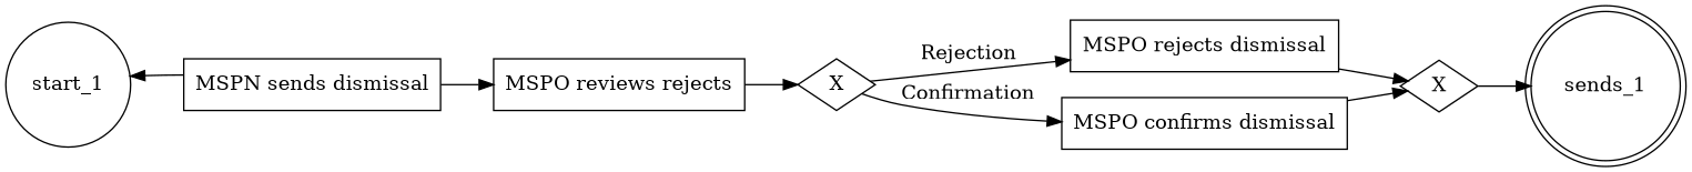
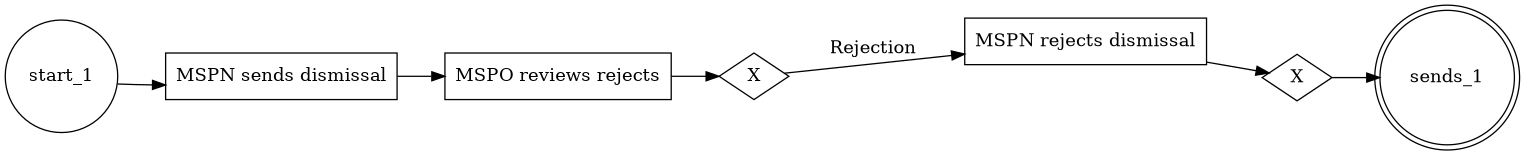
  digraph {
    rankdir=LR
    node [shape=rectangle]
    start_1 [shape=circle]
    "MSPN sends dismissal"
    n3 [label="MSPO reviews rejects"]
    n4 [label=sends_1 shape=doublecircle]
    n5 [label=X shape=diamond]
-   "MSPO rejects dismissal"
-   "MSPO confirms dismissal"
+   "MSPO rejects dismissal" [label="MSPN rejects dismissal"]
    n8 [label=X shape=diamond]
-   "MSPN sends dismissal" -> start_1
+   start_1 -> "MSPN sends dismissal"
    "MSPN sends dismissal" -> n3
    n3 -> n5
    n5 -> "MSPO rejects dismissal" [label=Rejection]
-   n5 -> "MSPO confirms dismissal" [label=Confirmation]
    "MSPO rejects dismissal" -> n8
-   "MSPO confirms dismissal" -> n8
    n8 -> n4
  }
